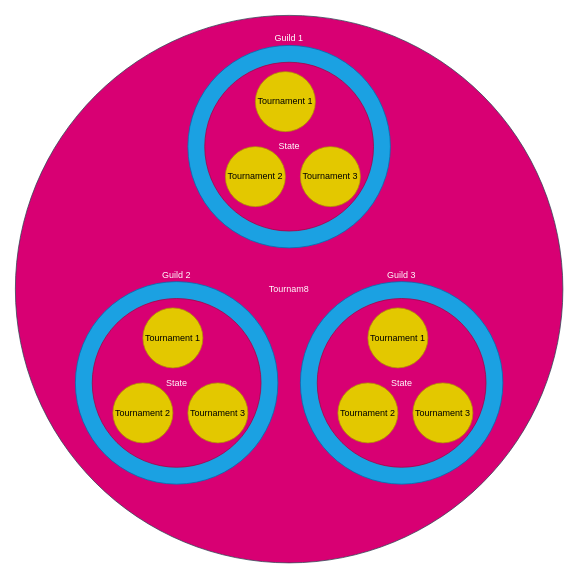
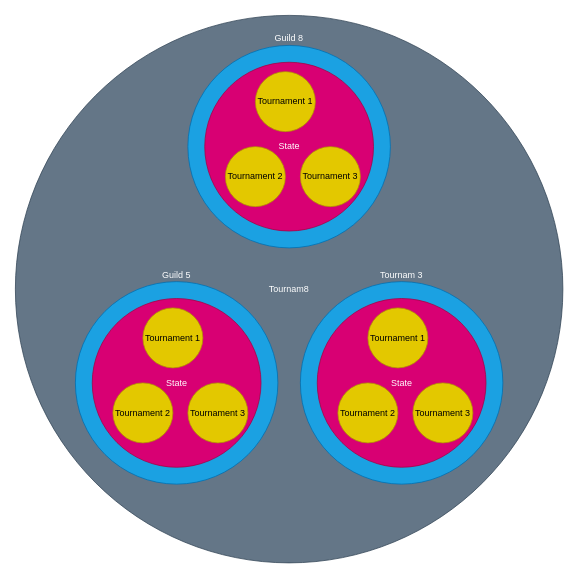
  <mxCell id="0" />
  <mxCell id="1" parent="0" />
- <mxCell id="2" value="Tournam8" style="ellipse;whiteSpace=wrap;html=1;aspect=fixed;fillColor=#d80073;strokeColor=#314354;fontColor=#ffffff;" parent="1" vertex="1"><mxGeometry x="20" y="20" width="730" height="730" as="geometry" /></mxCell>
- <mxCell id="3" value="Guild 3" style="ellipse;whiteSpace=wrap;html=1;aspect=fixed;labelBackgroundColor=none;labelBorderColor=none;fillColor=#1ba1e2;strokeColor=#006EAF;fontColor=#ffffff;labelPosition=center;verticalLabelPosition=top;align=center;verticalAlign=bottom;" vertex="1" parent="1"><mxGeometry x="400" y="375" width="270" height="270" as="geometry" /></mxCell>
+ <mxCell id="2" value="Tournam8" style="ellipse;whiteSpace=wrap;html=1;aspect=fixed;fillColor=#647687;strokeColor=#314354;fontColor=#ffffff;" parent="1" vertex="1"><mxGeometry x="20" y="20" width="730" height="730" as="geometry" /></mxCell>
+ <mxCell id="3" value="Tournam 3" style="ellipse;whiteSpace=wrap;html=1;aspect=fixed;labelBackgroundColor=none;labelBorderColor=none;fillColor=#1ba1e2;strokeColor=#006EAF;fontColor=#ffffff;labelPosition=center;verticalLabelPosition=top;align=center;verticalAlign=bottom;" vertex="1" parent="1"><mxGeometry x="400" y="375" width="270" height="270" as="geometry" /></mxCell>
  <mxCell id="4" value="State" style="ellipse;whiteSpace=wrap;html=1;aspect=fixed;labelBackgroundColor=none;labelBorderColor=none;fillColor=#d80073;strokeColor=#A50040;fontColor=#ffffff;" vertex="1" parent="1"><mxGeometry x="422.5" y="397.5" width="225" height="225" as="geometry" /></mxCell>
  <mxCell id="5" value="Tournament 1" style="ellipse;whiteSpace=wrap;html=1;aspect=fixed;labelBackgroundColor=none;labelBorderColor=none;fillColor=#e3c800;strokeColor=#B09500;fontColor=#000000;" vertex="1" parent="1"><mxGeometry x="490" y="410" width="80" height="80" as="geometry" /></mxCell>
  <mxCell id="6" value="Tournament 2" style="ellipse;whiteSpace=wrap;html=1;aspect=fixed;labelBackgroundColor=none;labelBorderColor=none;fillColor=#e3c800;strokeColor=#B09500;fontColor=#000000;" vertex="1" parent="1"><mxGeometry x="450" y="510" width="80" height="80" as="geometry" /></mxCell>
  <mxCell id="7" value="Tournament 3" style="ellipse;whiteSpace=wrap;html=1;aspect=fixed;labelBackgroundColor=none;labelBorderColor=none;fillColor=#e3c800;strokeColor=#B09500;fontColor=#000000;" vertex="1" parent="1"><mxGeometry x="550" y="510" width="80" height="80" as="geometry" /></mxCell>
- <mxCell id="8" value="Guild 1" style="ellipse;whiteSpace=wrap;html=1;aspect=fixed;labelBackgroundColor=none;labelBorderColor=none;fillColor=#1ba1e2;strokeColor=#006EAF;fontColor=#ffffff;labelPosition=center;verticalLabelPosition=top;align=center;verticalAlign=bottom;" vertex="1" parent="1"><mxGeometry x="250" y="60" width="270" height="270" as="geometry" /></mxCell>
+ <mxCell id="8" value="Guild 8" style="ellipse;whiteSpace=wrap;html=1;aspect=fixed;labelBackgroundColor=none;labelBorderColor=none;fillColor=#1ba1e2;strokeColor=#006EAF;fontColor=#ffffff;labelPosition=center;verticalLabelPosition=top;align=center;verticalAlign=bottom;" vertex="1" parent="1"><mxGeometry x="250" y="60" width="270" height="270" as="geometry" /></mxCell>
  <mxCell id="9" value="State" style="ellipse;whiteSpace=wrap;html=1;aspect=fixed;labelBackgroundColor=none;labelBorderColor=none;fillColor=#d80073;strokeColor=#A50040;fontColor=#ffffff;" vertex="1" parent="1"><mxGeometry x="272.5" y="82.5" width="225" height="225" as="geometry" /></mxCell>
  <mxCell id="10" value="Tournament 1" style="ellipse;whiteSpace=wrap;html=1;aspect=fixed;labelBackgroundColor=none;labelBorderColor=none;fillColor=#e3c800;strokeColor=#B09500;fontColor=#000000;" vertex="1" parent="1"><mxGeometry x="340" y="95" width="80" height="80" as="geometry" /></mxCell>
  <mxCell id="11" value="Tournament 2" style="ellipse;whiteSpace=wrap;html=1;aspect=fixed;labelBackgroundColor=none;labelBorderColor=none;fillColor=#e3c800;strokeColor=#B09500;fontColor=#000000;" vertex="1" parent="1"><mxGeometry x="300" y="195" width="80" height="80" as="geometry" /></mxCell>
  <mxCell id="12" value="Tournament 3" style="ellipse;whiteSpace=wrap;html=1;aspect=fixed;labelBackgroundColor=none;labelBorderColor=none;fillColor=#e3c800;strokeColor=#B09500;fontColor=#000000;" vertex="1" parent="1"><mxGeometry x="400" y="195" width="80" height="80" as="geometry" /></mxCell>
- <mxCell id="13" value="Guild 2" style="ellipse;whiteSpace=wrap;html=1;aspect=fixed;labelBackgroundColor=none;labelBorderColor=none;fillColor=#1ba1e2;strokeColor=#006EAF;fontColor=#ffffff;labelPosition=center;verticalLabelPosition=top;align=center;verticalAlign=bottom;" vertex="1" parent="1"><mxGeometry x="100" y="375" width="270" height="270" as="geometry" /></mxCell>
+ <mxCell id="13" value="Guild 5" style="ellipse;whiteSpace=wrap;html=1;aspect=fixed;labelBackgroundColor=none;labelBorderColor=none;fillColor=#1ba1e2;strokeColor=#006EAF;fontColor=#ffffff;labelPosition=center;verticalLabelPosition=top;align=center;verticalAlign=bottom;" vertex="1" parent="1"><mxGeometry x="100" y="375" width="270" height="270" as="geometry" /></mxCell>
  <mxCell id="14" value="State" style="ellipse;whiteSpace=wrap;html=1;aspect=fixed;labelBackgroundColor=none;labelBorderColor=none;fillColor=#d80073;strokeColor=#A50040;fontColor=#ffffff;" vertex="1" parent="1"><mxGeometry x="122.5" y="397.5" width="225" height="225" as="geometry" /></mxCell>
  <mxCell id="15" value="Tournament 1" style="ellipse;whiteSpace=wrap;html=1;aspect=fixed;labelBackgroundColor=none;labelBorderColor=none;fillColor=#e3c800;strokeColor=#B09500;fontColor=#000000;" vertex="1" parent="1"><mxGeometry x="190" y="410" width="80" height="80" as="geometry" /></mxCell>
  <mxCell id="16" value="Tournament 2" style="ellipse;whiteSpace=wrap;html=1;aspect=fixed;labelBackgroundColor=none;labelBorderColor=none;fillColor=#e3c800;strokeColor=#B09500;fontColor=#000000;" vertex="1" parent="1"><mxGeometry x="150" y="510" width="80" height="80" as="geometry" /></mxCell>
  <mxCell id="17" value="Tournament 3" style="ellipse;whiteSpace=wrap;html=1;aspect=fixed;labelBackgroundColor=none;labelBorderColor=none;fillColor=#e3c800;strokeColor=#B09500;fontColor=#000000;" vertex="1" parent="1"><mxGeometry x="250" y="510" width="80" height="80" as="geometry" /></mxCell>
